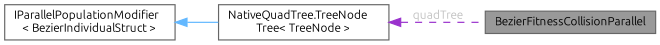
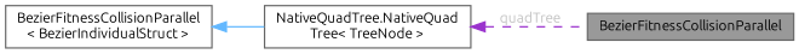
  digraph {
    fontname=Ubuntu
    rankdir=LR
    node [color=gray40 fillcolor=white fontname=Ubuntu fontsize=10 shape=box style=filled]
    edge [dir=back fontname=Ubuntu fontsize=10 labelfontname=Helvetica labelfontsize=10]
    n1 [fillcolor=grey60 fontcolor=black height=0.2 label=BezierFitnessCollisionParallel width=0.4]
-   n2 [height=0.2 label="IParallelPopulationModifier\l\< BezierIndividualStruct \>" width=0.4]
-   n3 [height=0.2 label="NativeQuadTree.TreeNode\lTree\< TreeNode \>" width=0.4]
+   n2 [height=0.2 label="BezierFitnessCollisionParallel\l\< BezierIndividualStruct \>" width=0.4]
+   n3 [height=0.2 label="NativeQuadTree.NativeQuad\lTree\< TreeNode \>" width=0.4]
    n2 -> n3 [color=steelblue1 style=solid]
    n3 -> n1 [color=darkorchid3 fontcolor=grey label=" quadTree" style=dashed]
  }
